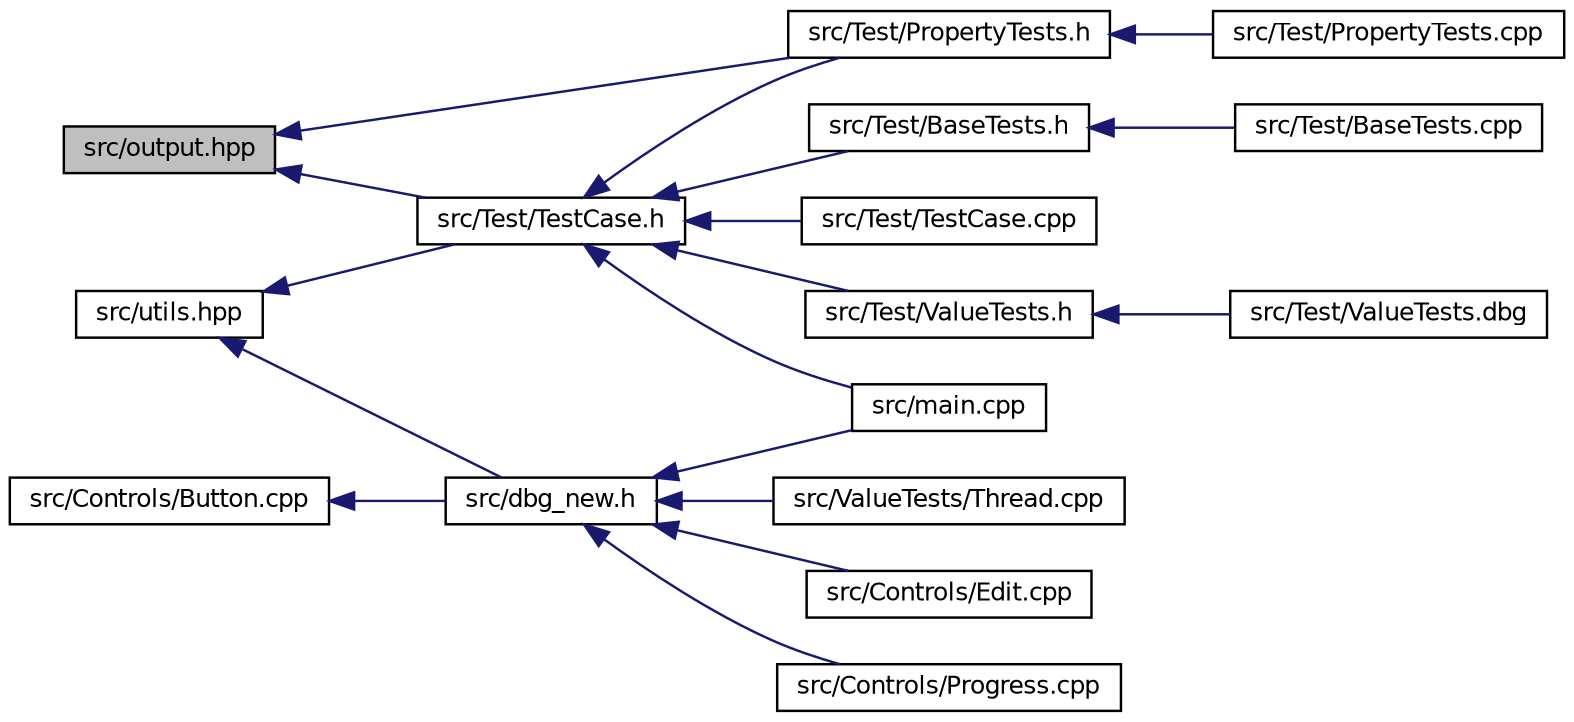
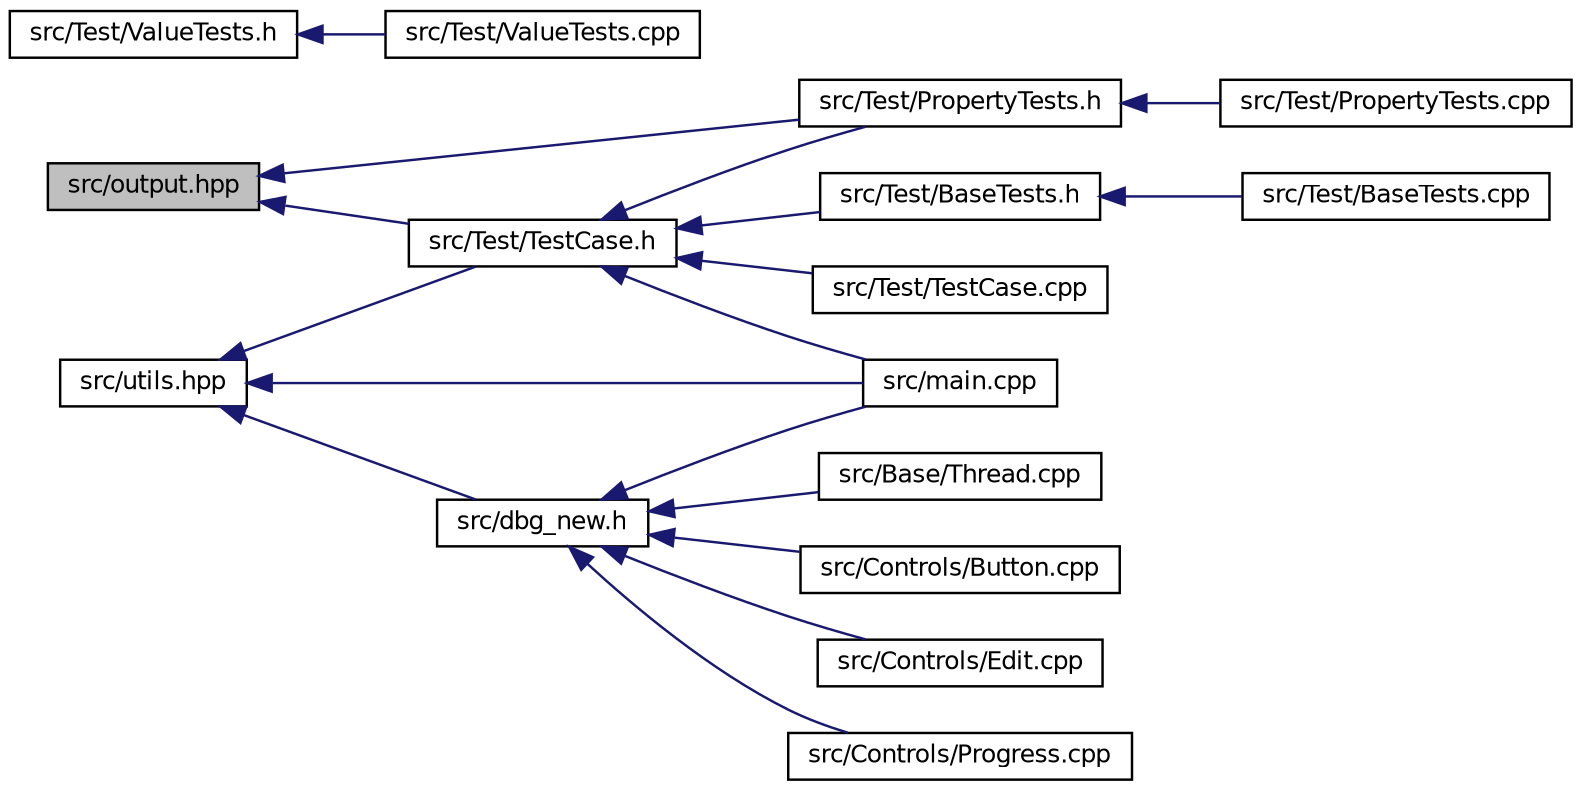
  digraph {
    rankdir=LR
    node [color=black fillcolor=white fontname=Helvetica fontsize=10 shape=record style=filled]
    edge [color=midnightblue dir=back fontname=Helvetica fontsize=10 labelfontname=Helvetica labelfontsize=10 style=solid]
    n1 [fillcolor=grey75 fontcolor=black height=0.2 label="src/output.hpp" width=0.4]
    n2 [height=0.2 label="src/Test/TestCase.h" width=0.4]
    n3 [height=0.2 label="src/Test/PropertyTests.h" width=0.4]
    n4 [height=0.2 label="src/main.cpp" width=0.4]
    n5 [height=0.2 label="src/Test/BaseTests.h" width=0.4]
    n6 [height=0.2 label="src/Test/TestCase.cpp" width=0.4]
    n7 [height=0.2 label="src/Test/ValueTests.h" width=0.4]
    n8 [height=0.2 label="src/utils.hpp" width=0.4]
    n9 [height=0.2 label="src/dbg_new.h" width=0.4]
    n10 [height=0.2 label="src/Test/BaseTests.cpp" width=0.4]
    n11 [height=0.2 label="src/Test/PropertyTests.cpp" width=0.4]
-   n12 [height=0.2 label="src/Test/ValueTests.dbg" width=0.4]
-   n13 [height=0.2 label="src/ValueTests/Thread.cpp" width=0.4]
+   n12 [height=0.2 label="src/Test/ValueTests.cpp" width=0.4]
+   n13 [height=0.2 label="src/Base/Thread.cpp" width=0.4]
    n14 [height=0.2 label="src/Controls/Button.cpp" width=0.4]
    n15 [height=0.2 label="src/Controls/Edit.cpp" width=0.4]
    n16 [height=0.2 label="src/Controls/Progress.cpp" width=0.4]
    n1 -> n2
    n1 -> n3
    n2 -> n3
    n2 -> n4
    n2 -> n5
    n2 -> n6
-   n2 -> n7
    n3 -> n11
    n5 -> n10
    n7 -> n12
    n8 -> n2
+   n8 -> n4
    n8 -> n9
    n9 -> n4
    n9 -> n13
-   n14 -> n9
+   n9 -> n14
    n9 -> n15
    n9 -> n16
  }
